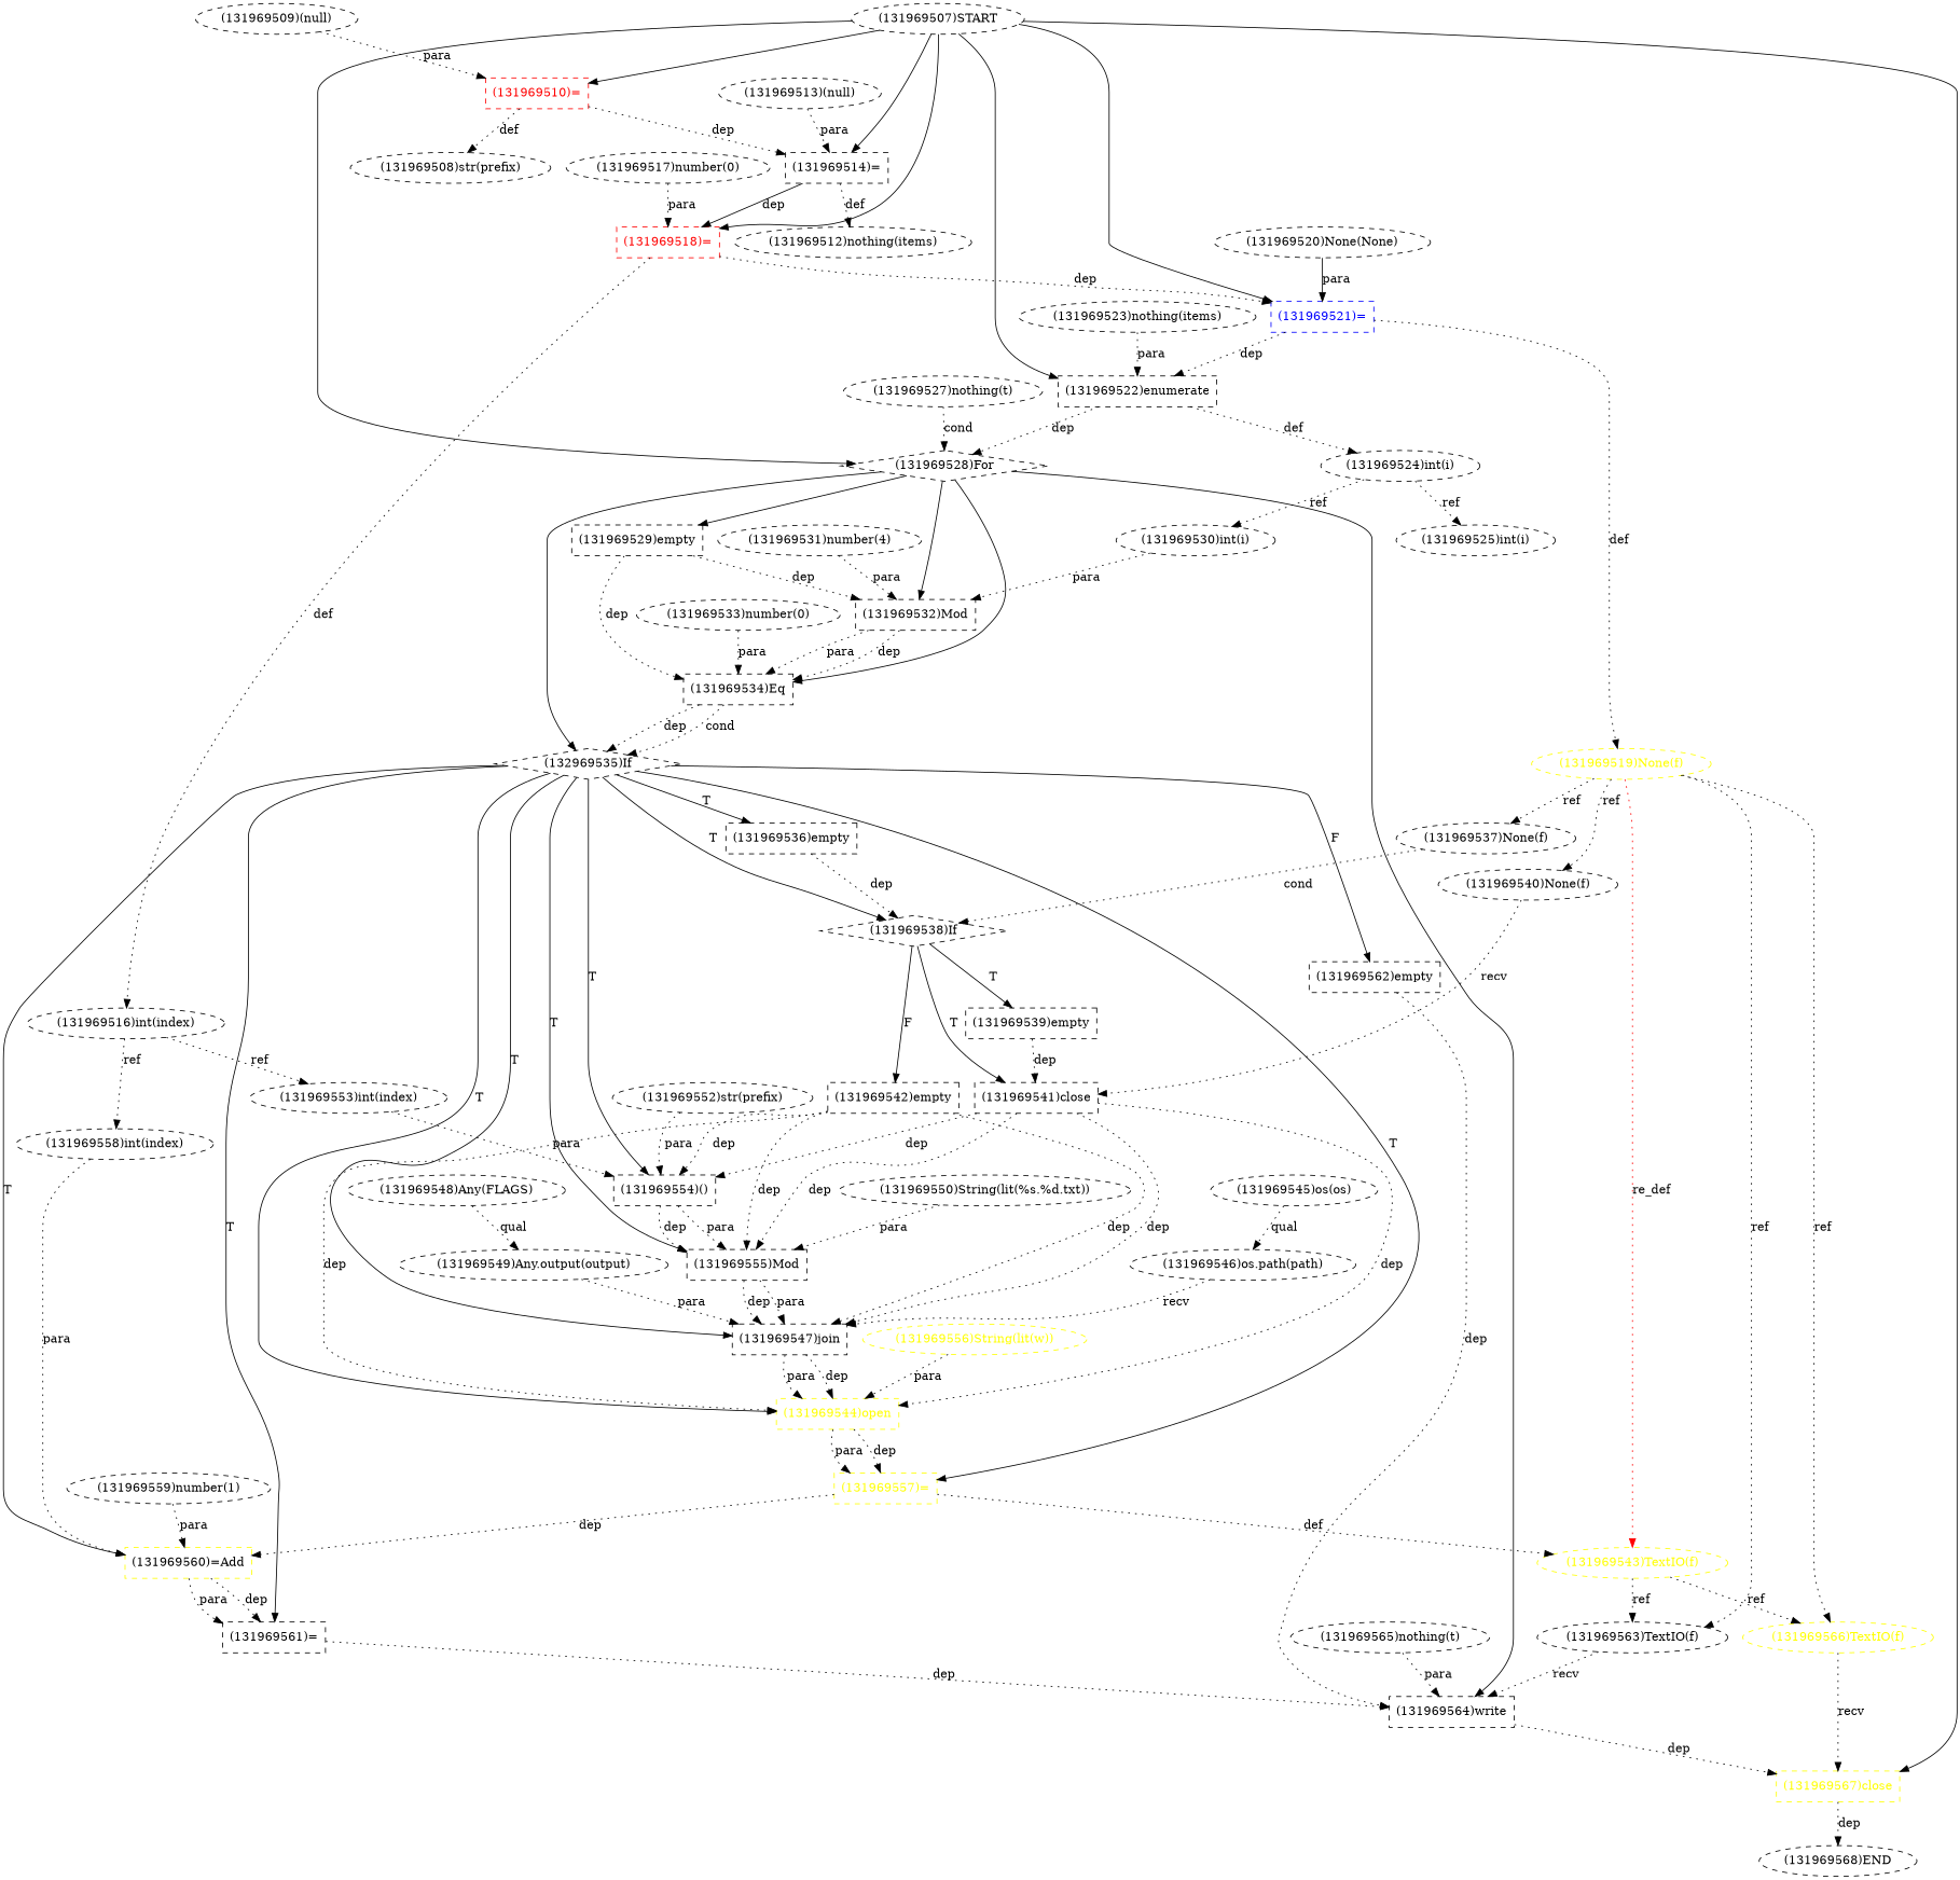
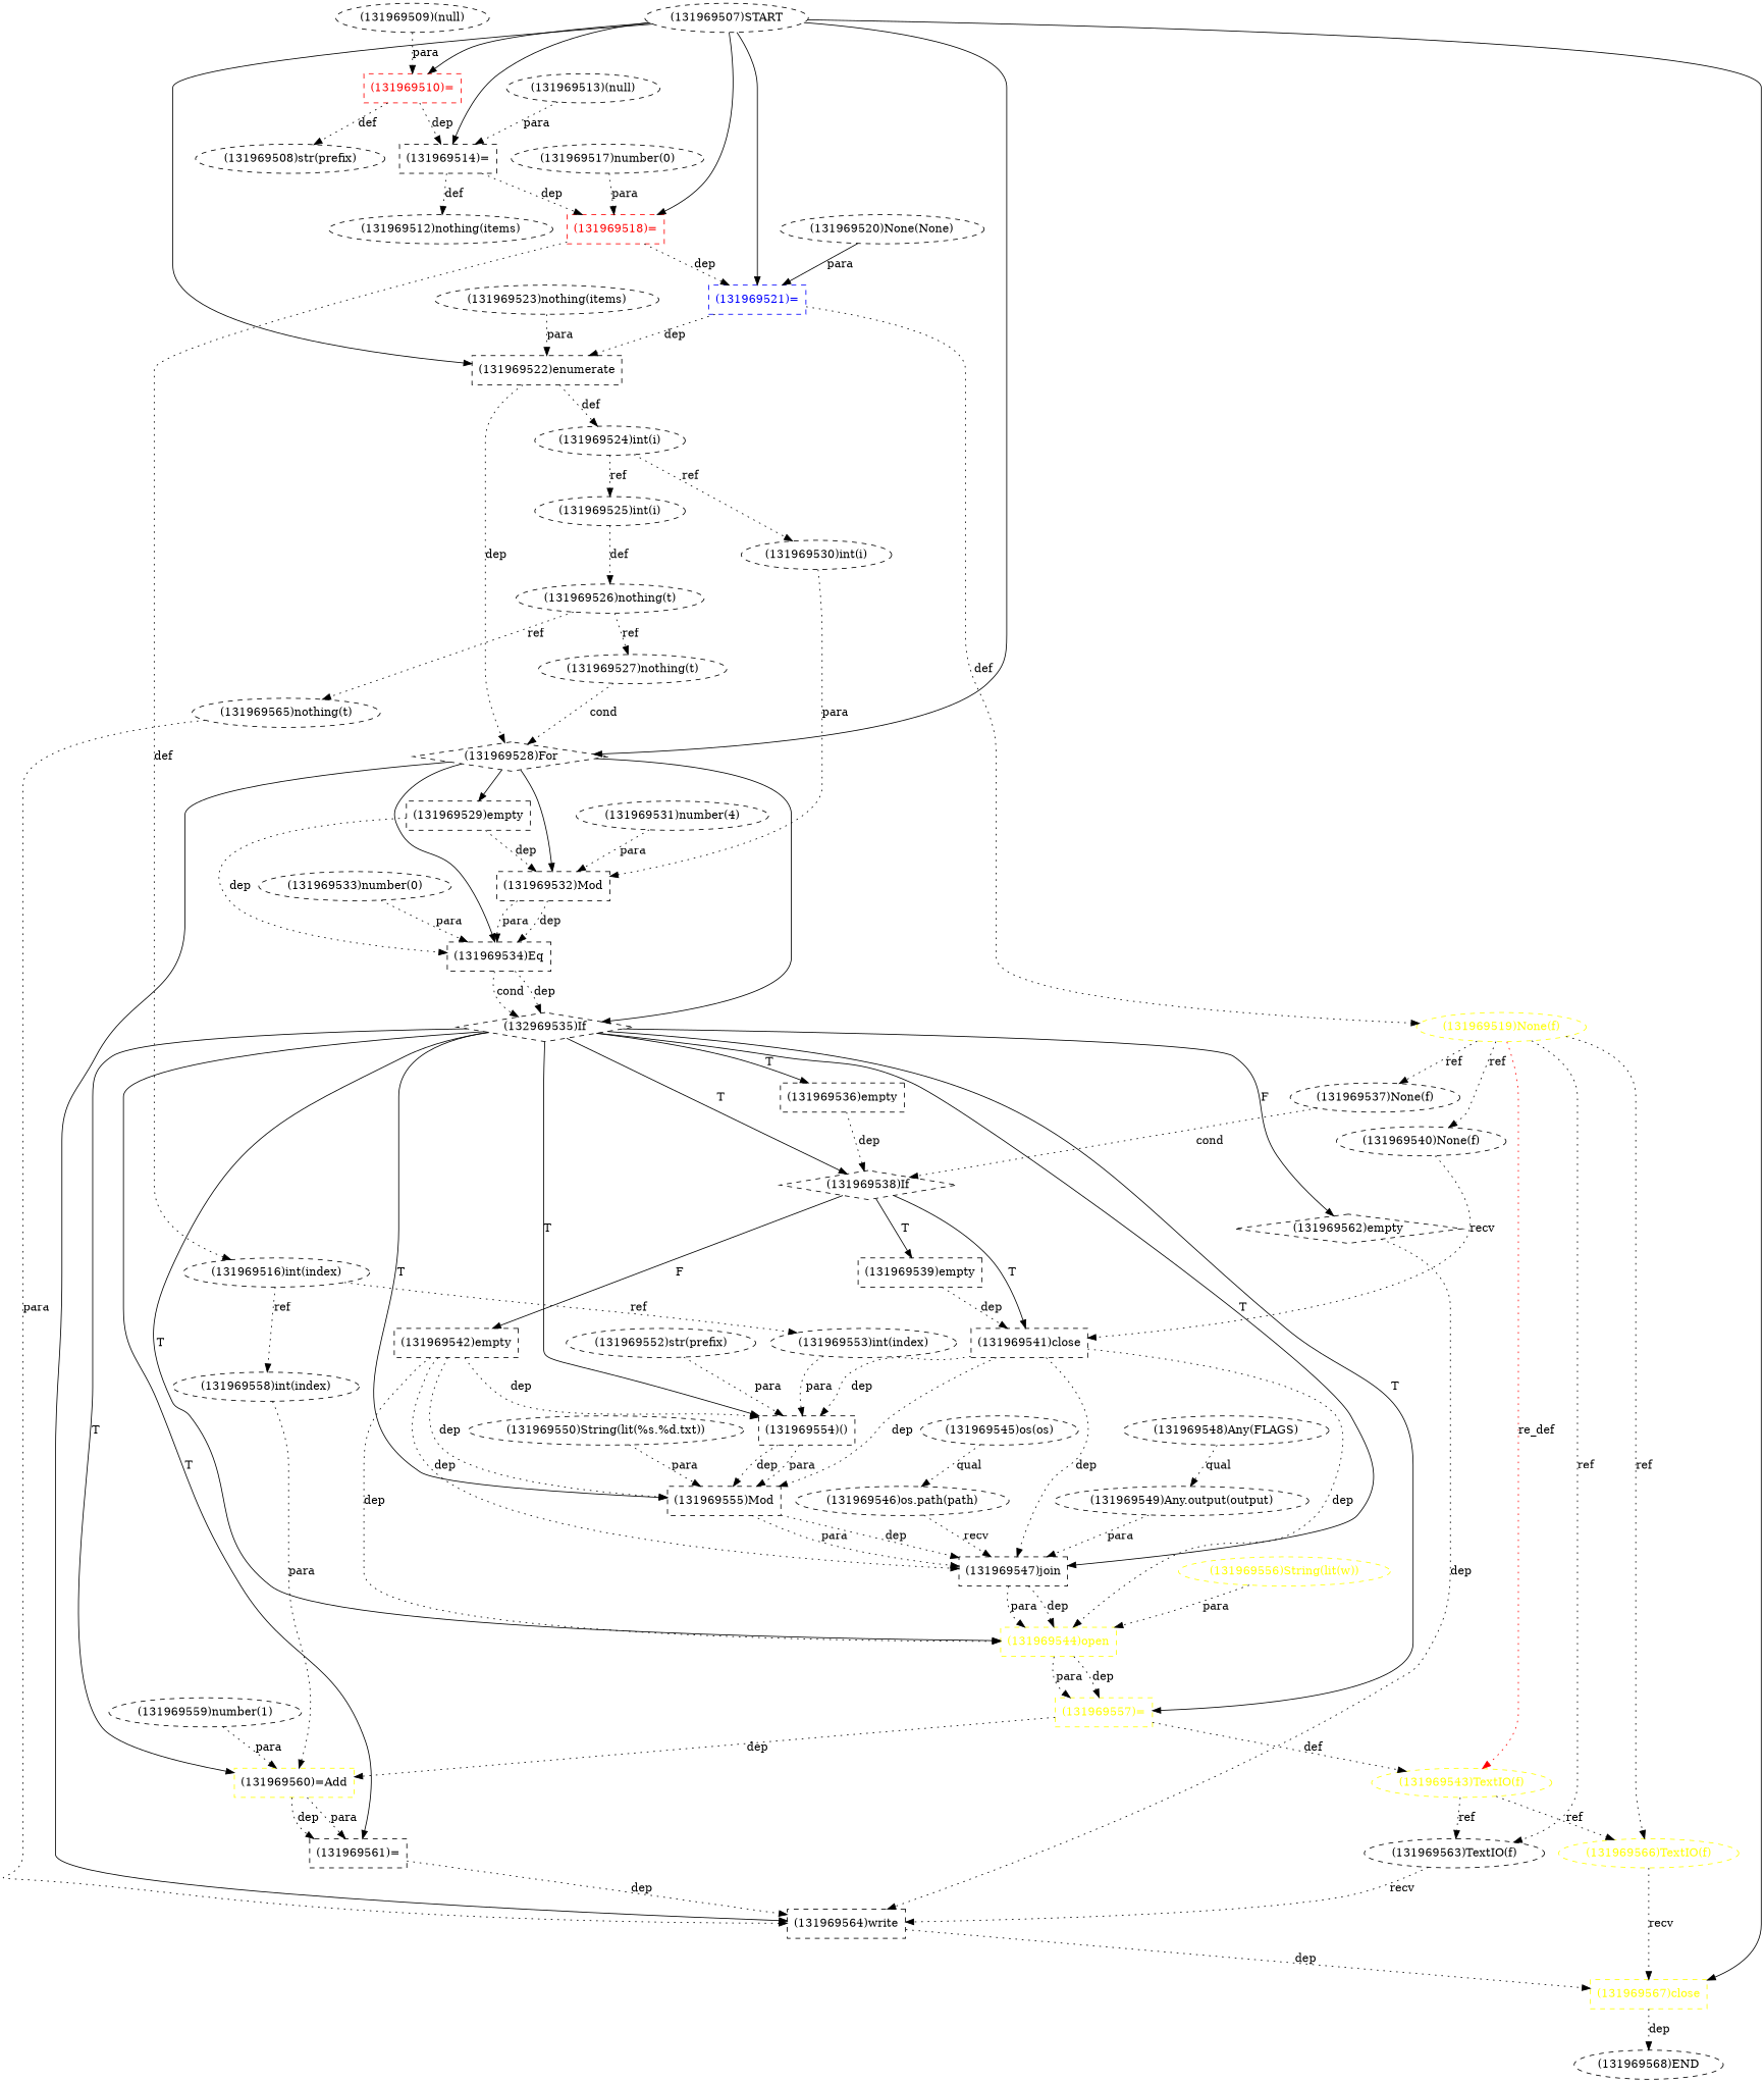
  digraph {
    node [shape=ellipse style=dashed]
    edge [style=dotted]
    n1 [label="(131969534)Eq" shape=box]
    n2 [label="(132969535)If" shape=diamond]
    n3 [label="(131969554)()" shape=box]
    n4 [color=yellow fontcolor=yellow label="(131969544)open" shape=box]
    n5 [color=yellow fontcolor=yellow label="(131969557)=" shape=box]
    n6 [label="(131969547)join" shape=box]
    n7 [label="(131969555)Mod" shape=box]
    n8 [label="(131969536)empty" shape=box]
    n9 [label="(131969538)If" shape=diamond]
    n10 [label="(131969561)=" shape=box]
-   n11 [label="(131969562)empty" shape=box]
+   n11 [label="(131969562)empty" shape=diamond]
    n12 [color=yellow label="(131969560)=Add" shape=box]
    n13 [label="(131969548)Any(FLAGS)"]
    n14 [label="(131969549)Any.output(output)"]
    n15 [label="(131969527)nothing(t)"]
    n16 [label="(131969528)For" shape=diamond]
    n17 [label="(131969532)Mod" shape=box]
    n18 [label="(131969564)write" shape=box]
    n19 [label="(131969529)empty" shape=box]
+   n20 [label="(131969526)nothing(t)"]
    n21 [label="(131969565)nothing(t)"]
    n22 [label="(131969531)number(4)"]
    n23 [label="(131969552)str(prefix)"]
    n24 [label="(131969530)int(i)"]
    n25 [color=blue fontcolor=blue label="(131969521)=" shape=box]
    n26 [label="(131969522)enumerate" shape=box]
    n27 [color=yellow fontcolor=yellow label="(131969519)None(f)"]
    n28 [label="(131969524)int(i)"]
    n29 [color=yellow fontcolor=yellow label="(131969566)TextIO(f)"]
    n30 [label="(131969563)TextIO(f)"]
    n31 [label="(131969540)None(f)"]
    n32 [label="(131969537)None(f)"]
    n33 [color=yellow fontcolor=yellow label="(131969543)TextIO(f)"]
    n34 [color=yellow fontcolor=yellow label="(131969567)close" shape=box]
    n35 [label="(131969568)END" shape=""]
    n36 [label="(131969525)int(i)"]
    n37 [label="(131969508)str(prefix)"]
    n38 [label="(131969516)int(index)"]
    n39 [label="(131969553)int(index)"]
    n40 [label="(131969558)int(index)"]
    n41 [label="(131969507)START" shape=""]
    n42 [color=red fontcolor=red label="(131969518)=" shape=box]
    n43 [color=red fontcolor=red label="(131969510)=" shape=box]
    n44 [color=black fontcolor=black label="(131969514)=" shape=box]
    n45 [label="(131969512)nothing(items)"]
    n46 [label="(131969541)close" shape=box]
    n47 [label="(131969546)os.path(path)"]
    n48 [label="(131969542)empty" shape=box]
    n49 [label="(131969523)nothing(items)"]
    n50 [label="(131969539)empty" shape=box]
    n51 [label="(131969509)(null)"]
    n52 [label="(131969545)os(os)"]
    n53 [label="(131969559)number(1)"]
    n54 [label="(131969533)number(0)"]
    n55 [label="(131969513)(null)"]
    n56 [label="(131969520)None(None)"]
    n57 [label="(131969550)String(lit(%s.%d.txt))"]
    n58 [color=yellow fontcolor=yellow label="(131969556)String(lit(w))"]
    n59 [label="(131969517)number(0)"]
    n1 -> n2 [label=dep]
    n1 -> n2 [label=cond]
    n2 -> n3 [label=T style=""]
    n2 -> n4 [label=T style=""]
    n2 -> n5 [label=T style=""]
    n2 -> n6 [label=T style=""]
    n2 -> n7 [label=T style=""]
    n2 -> n8 [label=T style=""]
    n2 -> n9 [label=T style=""]
    n2 -> n10 [label=T style=""]
    n2 -> n11 [label=F style=""]
    n2 -> n12 [label=T style=""]
    n3 -> n7 [label=dep]
    n3 -> n7 [label=para]
    n4 -> n5 [label=dep]
    n4 -> n5 [label=para]
    n5 -> n12 [label=dep]
    n5 -> n33 [label=def]
    n6 -> n4 [label=dep]
    n6 -> n4 [label=para]
    n7 -> n6 [label=dep]
    n7 -> n6 [label=para]
    n8 -> n9 [label=dep]
    n9 -> n46 [label=T style=""]
    n9 -> n48 [label=F style=""]
    n9 -> n50 [label=T style=""]
    n10 -> n18 [label=dep]
    n11 -> n18 [label=dep]
    n12 -> n10 [label=dep]
    n12 -> n10 [label=para]
    n13 -> n14 [label=qual]
    n14 -> n6 [label=para]
    n15 -> n16 [label=cond]
    n16 -> n1 [style=solid]
    n16 -> n2 [style=solid]
    n16 -> n17 [style=solid]
    n16 -> n18 [style=solid]
    n16 -> n19 [style=solid]
    n17 -> n1 [label=dep]
    n17 -> n1 [label=para]
    n18 -> n34 [label=dep]
    n19 -> n1 [label=dep]
    n19 -> n17 [label=dep]
+   n20 -> n15 [label=ref]
+   n20 -> n21 [label=ref]
    n21 -> n18 [label=para]
    n22 -> n17 [label=para]
    n23 -> n3 [label=para]
    n24 -> n17 [label=para]
    n25 -> n26 [label=dep]
    n25 -> n27 [label=def]
    n26 -> n16 [label=dep]
    n26 -> n28 [label=def]
    n27 -> n29 [label=ref]
    n27 -> n30 [label=ref]
    n27 -> n31 [label=ref]
    n27 -> n32 [label=ref]
    n27 -> n33 [color=red label=re_def]
    n28 -> n24 [label=ref]
    n28 -> n36 [label=ref]
    n29 -> n34 [label=recv]
    n30 -> n18 [label=recv]
    n31 -> n46 [label=recv]
    n32 -> n9 [label=cond]
    n33 -> n29 [label=ref]
    n33 -> n30 [label=ref]
    n34 -> n35 [label=dep]
+   n36 -> n20 [label=def]
    n38 -> n39 [label=ref]
    n38 -> n40 [label=ref]
    n39 -> n3 [label=para]
    n40 -> n12 [label=para]
    n41 -> n16 [style=solid]
    n41 -> n25 [style=solid]
    n41 -> n26 [style=solid]
    n41 -> n34 [style=solid]
    n41 -> n42 [style=solid]
    n41 -> n43 [style=solid]
    n41 -> n44 [style=solid]
    n42 -> n25 [label=dep]
    n42 -> n38 [label=def]
    n43 -> n37 [label=def]
    n43 -> n44 [label=dep]
-   n44 -> n42 [label=dep style=solid]
+   n44 -> n42 [label=dep]
    n44 -> n45 [label=def]
    n46 -> n3 [label=dep]
    n46 -> n4 [label=dep]
    n46 -> n6 [label=dep]
    n46 -> n7 [label=dep]
    n47 -> n6 [label=recv]
    n48 -> n3 [label=dep]
    n48 -> n4 [label=dep]
    n48 -> n6 [label=dep]
    n48 -> n7 [label=dep]
    n49 -> n26 [label=para]
    n50 -> n46 [label=dep]
    n51 -> n43 [label=para]
    n52 -> n47 [label=qual]
    n53 -> n12 [label=para]
    n54 -> n1 [label=para]
    n55 -> n44 [label=para]
    n56 -> n25 [label=para style=solid]
    n57 -> n7 [label=para]
    n58 -> n4 [label=para]
    n59 -> n42 [label=para]
  }
